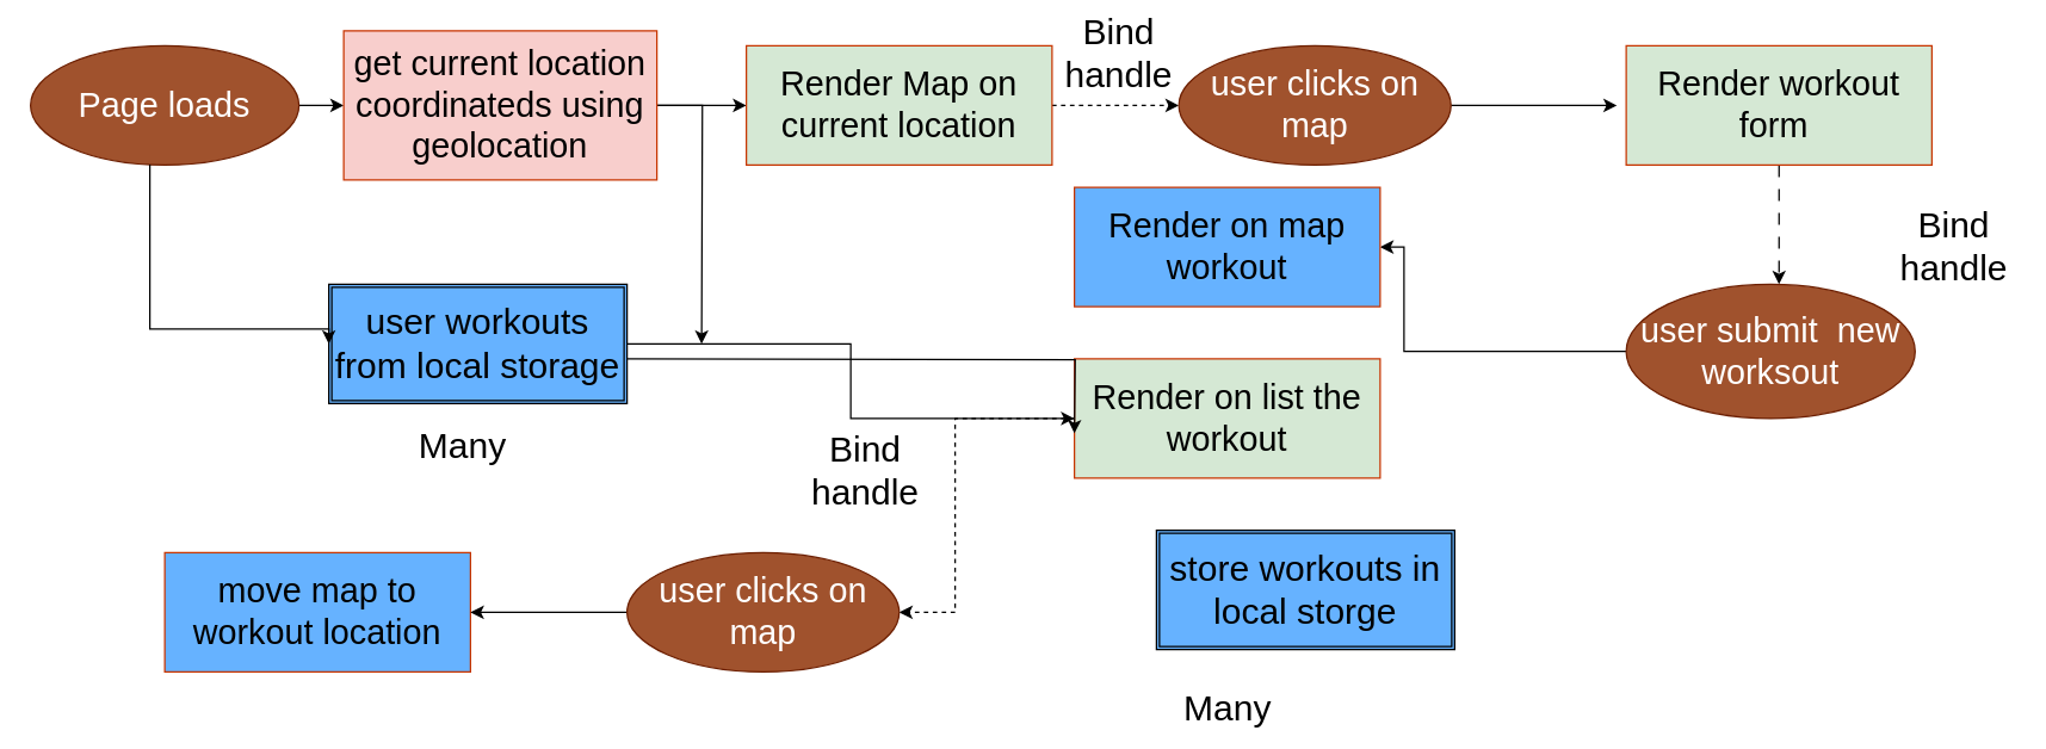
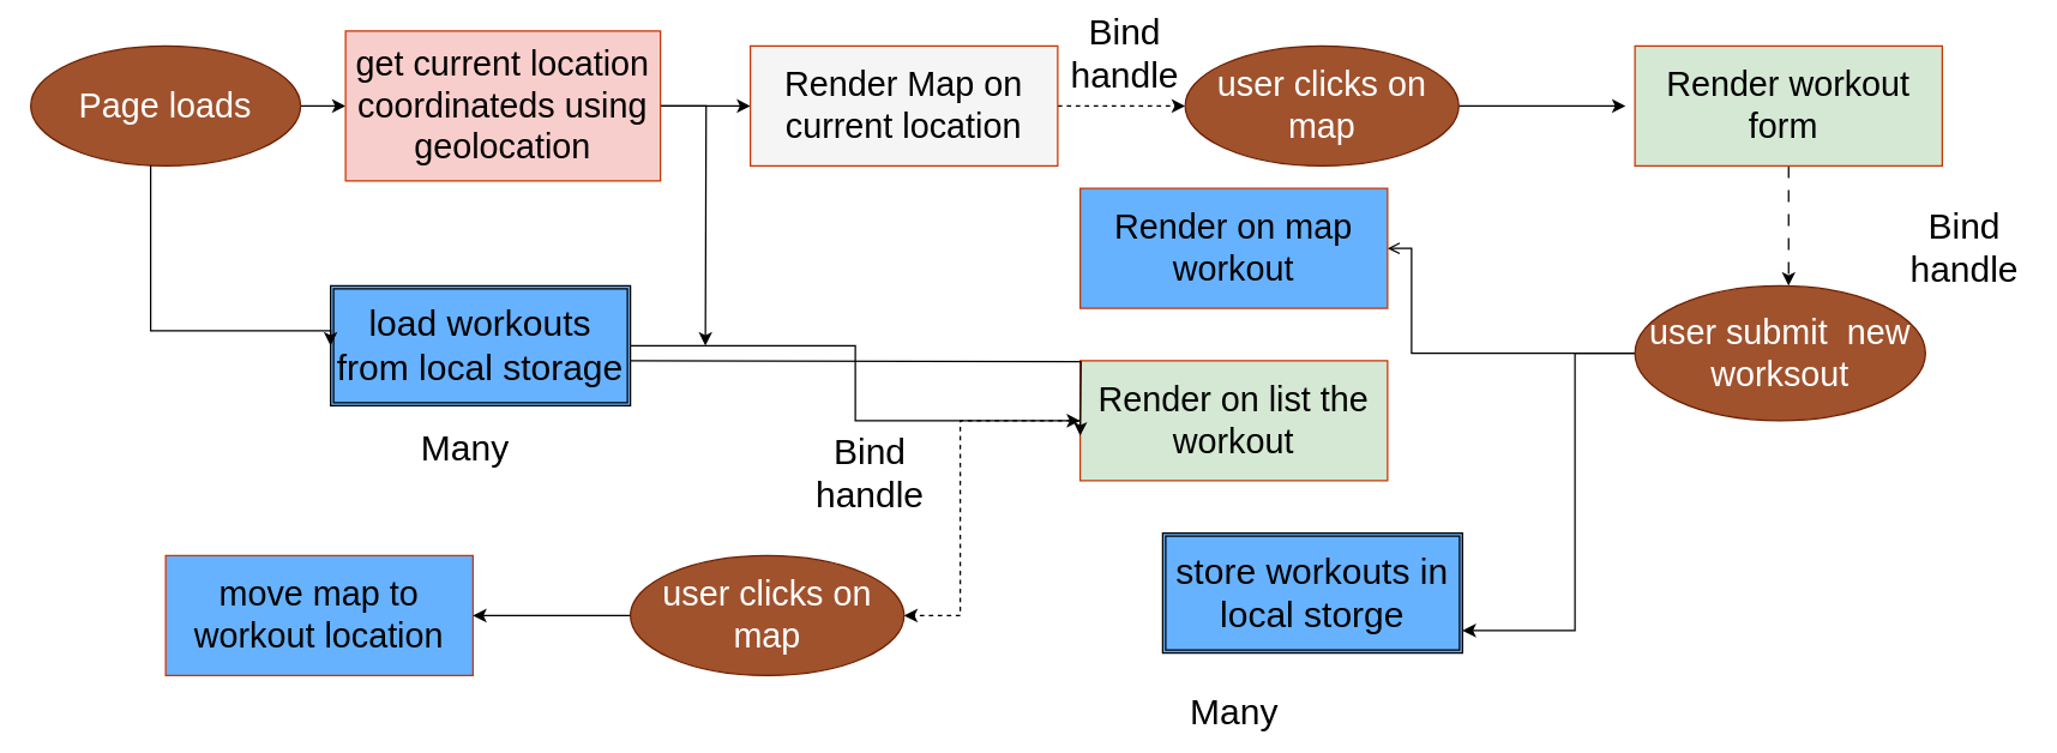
  <mxCell id="0" />
  <mxCell id="1" parent="0" />
  <mxCell id="2" value="" style="edgeStyle=orthogonalEdgeStyle;rounded=0;orthogonalLoop=1;jettySize=auto;html=1;" edge="1" parent="1" source="3" target="6"><mxGeometry relative="1" as="geometry" /></mxCell>
  <mxCell id="3" value="Page loads" style="ellipse;whiteSpace=wrap;html=1;fillColor=#a0522d;strokeColor=#6D1F00;fontColor=#ffffff;fontSize=23;" vertex="1" parent="1"><mxGeometry x="20" y="30" width="180" height="80" as="geometry" /></mxCell>
  <mxCell id="4" value="" style="edgeStyle=orthogonalEdgeStyle;rounded=0;orthogonalLoop=1;jettySize=auto;html=1;" edge="1" parent="1" source="6" target="8"><mxGeometry relative="1" as="geometry" /></mxCell>
  <mxCell id="5" style="edgeStyle=orthogonalEdgeStyle;rounded=0;orthogonalLoop=1;jettySize=auto;html=1;" edge="1" parent="1" source="6"><mxGeometry relative="1" as="geometry"><mxPoint x="470" y="230" as="targetPoint" /></mxGeometry></mxCell>
  <mxCell id="6" value="get current location coordinateds using geolocation" style="whiteSpace=wrap;html=1;fontSize=23;fillColor=#f8cecc;strokeColor=#C73500;fontColor=#000000;" vertex="1" parent="1"><mxGeometry x="230" y="20" width="210" height="100" as="geometry" /></mxCell>
  <mxCell id="7" value="" style="edgeStyle=orthogonalEdgeStyle;rounded=0;orthogonalLoop=1;jettySize=auto;html=1;dashed=1;" edge="1" parent="1" source="8" target="10"><mxGeometry relative="1" as="geometry" /></mxCell>
- <mxCell id="8" value="Render Map on current location" style="whiteSpace=wrap;html=1;fontSize=23;fillColor=#d5e8d4;strokeColor=#C73500;fontColor=#000000;" vertex="1" parent="1"><mxGeometry x="500" y="30" width="205" height="80" as="geometry" /></mxCell>
+ <mxCell id="8" value="Render Map on current location" style="whiteSpace=wrap;html=1;fontSize=23;fillColor=#f5f5f5;strokeColor=#C73500;fontColor=#000000;" vertex="1" parent="1"><mxGeometry x="500" y="30" width="205" height="80" as="geometry" /></mxCell>
  <mxCell id="9" value="" style="edgeStyle=orthogonalEdgeStyle;rounded=0;orthogonalLoop=1;jettySize=auto;html=1;" edge="1" parent="1" source="10"><mxGeometry relative="1" as="geometry"><mxPoint x="1083.75" y="70" as="targetPoint" /></mxGeometry></mxCell>
  <mxCell id="10" value="user clicks on map" style="ellipse;whiteSpace=wrap;html=1;fontSize=23;fillColor=#a0522d;strokeColor=#6D1F00;fontColor=#ffffff;" vertex="1" parent="1"><mxGeometry x="790" y="30" width="182.5" height="80" as="geometry" /></mxCell>
  <mxCell id="11" value="Bind handle" style="text;html=1;strokeColor=none;fillColor=default;align=center;verticalAlign=middle;whiteSpace=wrap;rounded=0;fontSize=24;gradientColor=none;fontColor=#000000;" vertex="1" parent="1"><mxGeometry x="710" y="20" width="80" height="30" as="geometry" /></mxCell>
  <mxCell id="12" value="" style="edgeStyle=orthogonalEdgeStyle;rounded=0;orthogonalLoop=1;jettySize=auto;html=1;dashed=1;dashPattern=8 8;" edge="1" parent="1" source="13"><mxGeometry relative="1" as="geometry"><mxPoint x="1192.5" y="190" as="targetPoint" /></mxGeometry></mxCell>
  <mxCell id="13" value="Render workout form&amp;nbsp;" style="whiteSpace=wrap;html=1;fontSize=23;fillColor=#d5e8d4;strokeColor=#C73500;fontColor=#000000;" vertex="1" parent="1"><mxGeometry x="1090" y="30" width="205" height="80" as="geometry" /></mxCell>
  <mxCell id="14" value="Bind handle" style="text;html=1;strokeColor=none;fillColor=default;align=center;verticalAlign=middle;whiteSpace=wrap;rounded=0;fontSize=24;gradientColor=none;fontColor=#000000;" vertex="1" parent="1"><mxGeometry x="1270" y="150" width="80" height="30" as="geometry" /></mxCell>
- <mxCell id="15" value="" style="edgeStyle=orthogonalEdgeStyle;rounded=0;orthogonalLoop=1;jettySize=auto;html=1;entryX=1;entryY=0.5;entryDx=0;entryDy=0;" edge="1" parent="1" source="17" target="20"><mxGeometry relative="1" as="geometry"><mxPoint x="941.255" y="165" as="targetPoint" /><Array as="points"><mxPoint x="941" y="235" /><mxPoint x="941" y="165" /></Array></mxGeometry></mxCell>
+ <mxCell id="15" value="" style="edgeStyle=orthogonalEdgeStyle;rounded=0;orthogonalLoop=1;jettySize=auto;html=1;entryX=1;entryY=0.5;entryDx=0;entryDy=0;endArrow=open;" edge="1" parent="1" source="17" target="20"><mxGeometry relative="1" as="geometry"><mxPoint x="941.255" y="165" as="targetPoint" /><Array as="points"><mxPoint x="941" y="235" /><mxPoint x="941" y="165" /></Array></mxGeometry></mxCell>
+ <mxCell id="16" style="edgeStyle=orthogonalEdgeStyle;rounded=0;orthogonalLoop=1;jettySize=auto;html=1;" edge="1" parent="1" source="17" target="21"><mxGeometry relative="1" as="geometry"><mxPoint x="1030" y="390" as="targetPoint" /><Array as="points"><mxPoint x="1050" y="235" /><mxPoint x="1050" y="420" /></Array></mxGeometry></mxCell>
  <mxCell id="17" value="user submit&amp;nbsp; new worksout" style="ellipse;whiteSpace=wrap;html=1;fontSize=23;fillColor=#a0522d;strokeColor=#6D1F00;fontColor=#ffffff;" vertex="1" parent="1"><mxGeometry x="1090" y="190" width="193.75" height="90" as="geometry" /></mxCell>
  <mxCell id="18" style="edgeStyle=orthogonalEdgeStyle;rounded=0;orthogonalLoop=1;jettySize=auto;html=1;dashed=1;" edge="1" parent="1" source="19" target="28"><mxGeometry relative="1" as="geometry"><mxPoint x="510" y="420" as="targetPoint" /><Array as="points"><mxPoint x="640" y="280" /><mxPoint x="640" y="410" /><mxPoint x="561" y="410" /></Array></mxGeometry></mxCell>
  <mxCell id="19" value="Render on list the workout" style="whiteSpace=wrap;html=1;fontSize=23;fillColor=#D5E8D4;strokeColor=#C73500;fontColor=#000000;" vertex="1" parent="1"><mxGeometry x="720" y="240" width="205" height="80" as="geometry" /></mxCell>
  <mxCell id="20" value="Render on map workout" style="whiteSpace=wrap;html=1;fontSize=23;fillColor=#66b2ff;strokeColor=#C73500;fontColor=#000000;" vertex="1" parent="1"><mxGeometry x="720" y="125" width="205" height="80" as="geometry" /></mxCell>
  <mxCell id="21" value="&lt;font style=&quot;font-size: 24px;&quot;&gt;store workouts in local storge&lt;/font&gt;" style="shape=ext;double=1;rounded=0;whiteSpace=wrap;html=1;fillColor=#66B2FF;" vertex="1" parent="1"><mxGeometry x="775" y="355" width="200" height="80" as="geometry" /></mxCell>
  <mxCell id="22" style="edgeStyle=orthogonalEdgeStyle;rounded=0;orthogonalLoop=1;jettySize=auto;html=1;" edge="1" parent="1" source="24" target="19"><mxGeometry relative="1" as="geometry" /></mxCell>
  <mxCell id="23" style="edgeStyle=orthogonalEdgeStyle;rounded=0;orthogonalLoop=1;jettySize=auto;html=1;" edge="1" parent="1"><mxGeometry relative="1" as="geometry"><mxPoint x="420" y="240" as="sourcePoint" /><mxPoint x="720" y="290" as="targetPoint" /></mxGeometry></mxCell>
- <mxCell id="24" value="&lt;font style=&quot;font-size: 24px;&quot;&gt;user workouts from local storage&lt;/font&gt;" style="shape=ext;double=1;rounded=0;whiteSpace=wrap;html=1;fillColor=#66B2FF;" vertex="1" parent="1"><mxGeometry x="220" y="190" width="200" height="80" as="geometry" /></mxCell>
+ <mxCell id="24" value="&lt;font style=&quot;font-size: 24px;&quot;&gt;load workouts from local storage&lt;/font&gt;" style="shape=ext;double=1;rounded=0;whiteSpace=wrap;html=1;fillColor=#66B2FF;" vertex="1" parent="1"><mxGeometry x="220" y="190" width="200" height="80" as="geometry" /></mxCell>
  <mxCell id="25" style="edgeStyle=orthogonalEdgeStyle;rounded=0;orthogonalLoop=1;jettySize=auto;html=1;entryX=0;entryY=0.5;entryDx=0;entryDy=0;" edge="1" parent="1" source="3" target="24"><mxGeometry relative="1" as="geometry"><mxPoint x="400" y="320" as="targetPoint" /><Array as="points"><mxPoint x="100" y="220" /></Array></mxGeometry></mxCell>
  <mxCell id="26" value="move map to workout location" style="whiteSpace=wrap;html=1;fontSize=23;fillColor=#66b2ff;strokeColor=#C73500;fontColor=#000000;" vertex="1" parent="1"><mxGeometry x="110" y="370" width="205" height="80" as="geometry" /></mxCell>
  <mxCell id="27" style="edgeStyle=orthogonalEdgeStyle;rounded=0;orthogonalLoop=1;jettySize=auto;html=1;" edge="1" parent="1" source="28" target="26"><mxGeometry relative="1" as="geometry" /></mxCell>
  <mxCell id="28" value="user clicks on map" style="ellipse;whiteSpace=wrap;html=1;fontSize=23;fillColor=#a0522d;strokeColor=#6D1F00;fontColor=#ffffff;" vertex="1" parent="1"><mxGeometry x="420" y="370" width="182.5" height="80" as="geometry" /></mxCell>
  <mxCell id="29" value="Bind handle" style="text;html=1;strokeColor=none;fillColor=default;align=center;verticalAlign=middle;whiteSpace=wrap;rounded=0;fontSize=24;gradientColor=none;fontColor=#000000;" vertex="1" parent="1"><mxGeometry x="540" y="300" width="80" height="30" as="geometry" /></mxCell>
  <mxCell id="30" value="Many" style="text;html=1;strokeColor=none;fillColor=default;align=center;verticalAlign=middle;whiteSpace=wrap;rounded=0;fontSize=24;gradientColor=none;fontColor=#000000;" vertex="1" parent="1"><mxGeometry x="782.5" y="470" width="80" height="10" as="geometry" /></mxCell>
  <mxCell id="31" value="Many" style="text;html=1;strokeColor=none;fillColor=default;align=center;verticalAlign=middle;whiteSpace=wrap;rounded=0;fontSize=24;gradientColor=none;fontColor=#000000;" vertex="1" parent="1"><mxGeometry x="270" y="284" width="80" height="30" as="geometry" /></mxCell>
